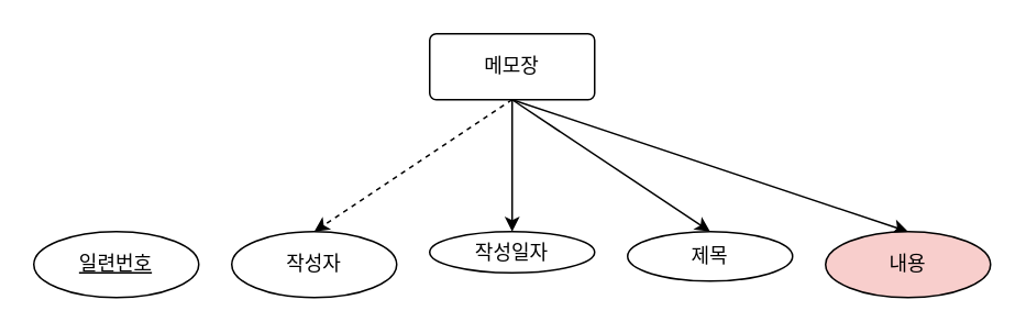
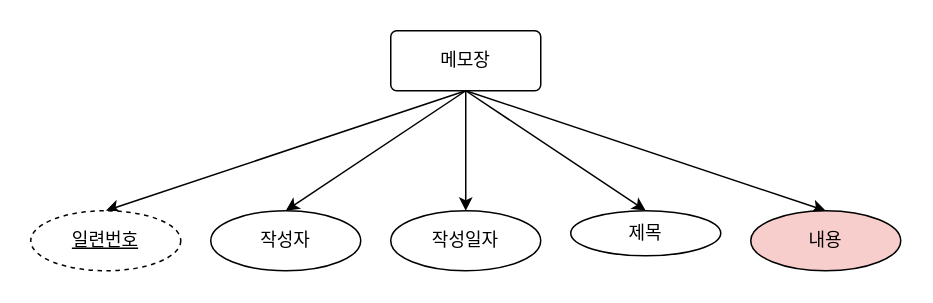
  <mxCell id="0" />
  <mxCell id="1" parent="0" />
- <mxCell id="3" style="rounded=0;orthogonalLoop=1;jettySize=auto;html=1;entryX=0.5;entryY=0;entryDx=0;entryDy=0;exitX=0.5;exitY=1;exitDx=0;exitDy=0;dashed=1;" edge="1" parent="1" source="7" target="12"><mxGeometry relative="1" as="geometry" /></mxCell>
+ <mxCell id="2" style="rounded=0;orthogonalLoop=1;jettySize=auto;html=1;entryX=0.5;entryY=0;entryDx=0;entryDy=0;exitX=0.5;exitY=1;exitDx=0;exitDy=0;" edge="1" parent="1" source="7" target="8"><mxGeometry relative="1" as="geometry" /></mxCell>
+ <mxCell id="3" style="rounded=0;orthogonalLoop=1;jettySize=auto;html=1;entryX=0.5;entryY=0;entryDx=0;entryDy=0;exitX=0.5;exitY=1;exitDx=0;exitDy=0;" edge="1" parent="1" source="7" target="12"><mxGeometry relative="1" as="geometry" /></mxCell>
  <mxCell id="4" style="edgeStyle=orthogonalEdgeStyle;rounded=0;orthogonalLoop=1;jettySize=auto;html=1;entryX=0.5;entryY=0;entryDx=0;entryDy=0;" edge="1" parent="1" source="7" target="11"><mxGeometry relative="1" as="geometry" /></mxCell>
  <mxCell id="5" style="edgeStyle=none;shape=connector;rounded=0;orthogonalLoop=1;jettySize=auto;html=1;entryX=0.5;entryY=0;entryDx=0;entryDy=0;labelBackgroundColor=default;strokeColor=default;fontFamily=Helvetica;fontSize=11;fontColor=default;endArrow=classic;exitX=0.5;exitY=1;exitDx=0;exitDy=0;" edge="1" parent="1" source="7" target="10"><mxGeometry relative="1" as="geometry" /></mxCell>
  <mxCell id="6" style="edgeStyle=none;shape=connector;rounded=0;orthogonalLoop=1;jettySize=auto;html=1;entryX=0.5;entryY=0;entryDx=0;entryDy=0;labelBackgroundColor=default;strokeColor=default;fontFamily=Helvetica;fontSize=11;fontColor=default;endArrow=classic;exitX=0.5;exitY=1;exitDx=0;exitDy=0;" edge="1" parent="1" source="7" target="9"><mxGeometry relative="1" as="geometry" /></mxCell>
  <mxCell id="7" value="메모장" style="rounded=1;arcSize=10;whiteSpace=wrap;html=1;align=center;" vertex="1" parent="1"><mxGeometry x="260" y="20" width="100" height="40" as="geometry" /></mxCell>
- <mxCell id="8" value="일련번호" style="ellipse;whiteSpace=wrap;html=1;align=center;fontStyle=4;" vertex="1" parent="1"><mxGeometry x="20" y="140" width="100" height="40" as="geometry" /></mxCell>
+ <mxCell id="8" value="일련번호" style="ellipse;whiteSpace=wrap;html=1;align=center;fontStyle=4;dashed=1;" vertex="1" parent="1"><mxGeometry x="20" y="140" width="100" height="40" as="geometry" /></mxCell>
  <mxCell id="9" value="내용" style="ellipse;whiteSpace=wrap;html=1;align=center;fillColor=#f8cecc;" vertex="1" parent="1"><mxGeometry x="500" y="140" width="100" height="40" as="geometry" /></mxCell>
  <mxCell id="10" value="제목" style="ellipse;whiteSpace=wrap;html=1;align=center;" vertex="1" parent="1"><mxGeometry x="380" y="140" width="100" height="30" as="geometry" /></mxCell>
- <mxCell id="11" value="작성일자" style="ellipse;whiteSpace=wrap;html=1;align=center;" vertex="1" parent="1"><mxGeometry x="260" y="140" width="100" height="25" as="geometry" /></mxCell>
+ <mxCell id="11" value="작성일자" style="ellipse;whiteSpace=wrap;html=1;align=center;" vertex="1" parent="1"><mxGeometry x="260" y="140" width="100" height="40" as="geometry" /></mxCell>
  <mxCell id="12" value="작성자" style="ellipse;whiteSpace=wrap;html=1;align=center;" vertex="1" parent="1"><mxGeometry x="140" y="140" width="100" height="40" as="geometry" /></mxCell>
